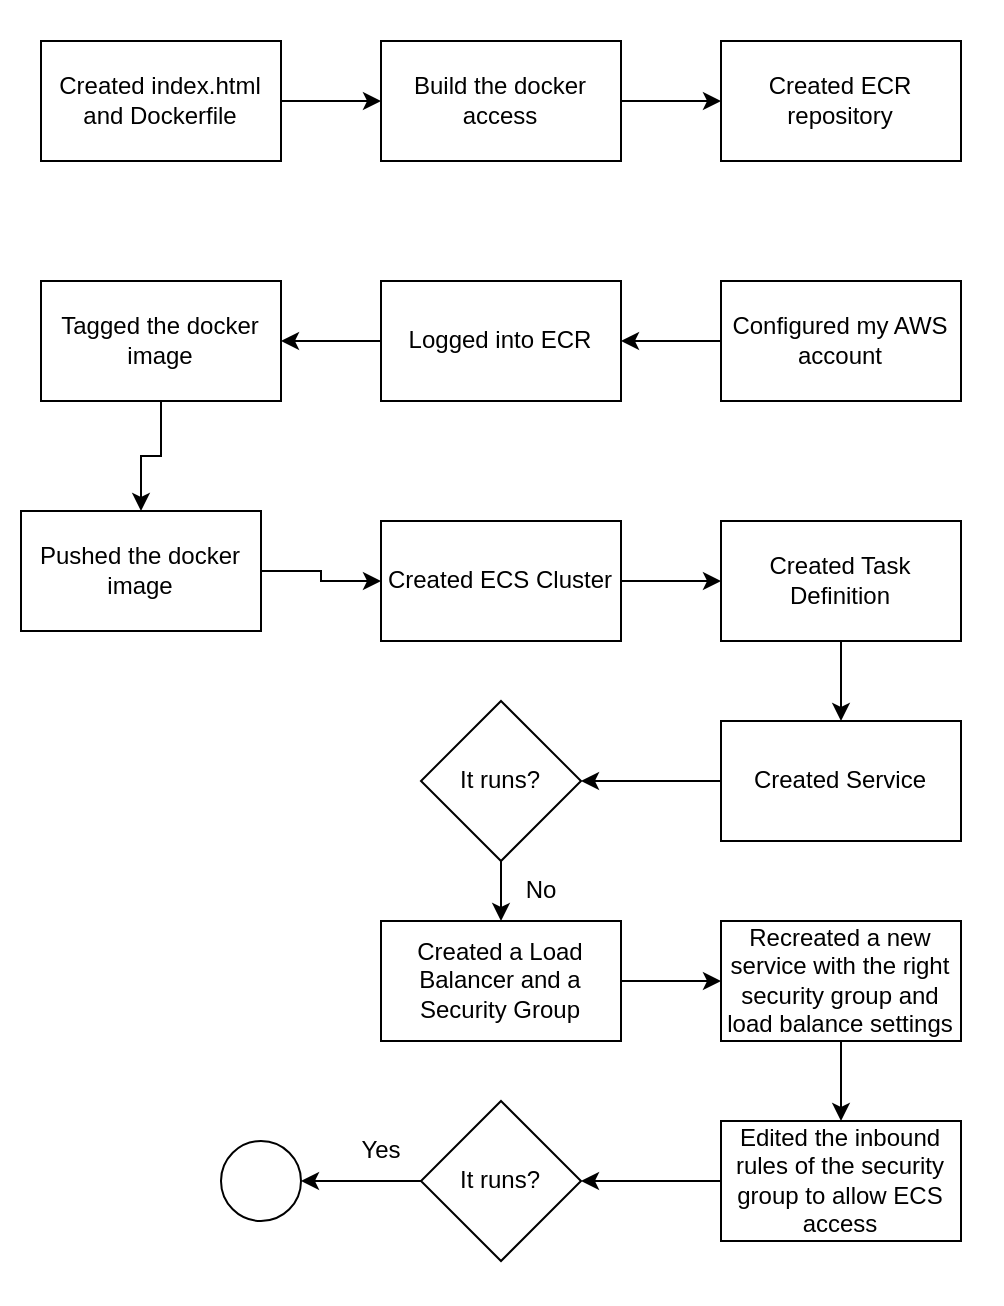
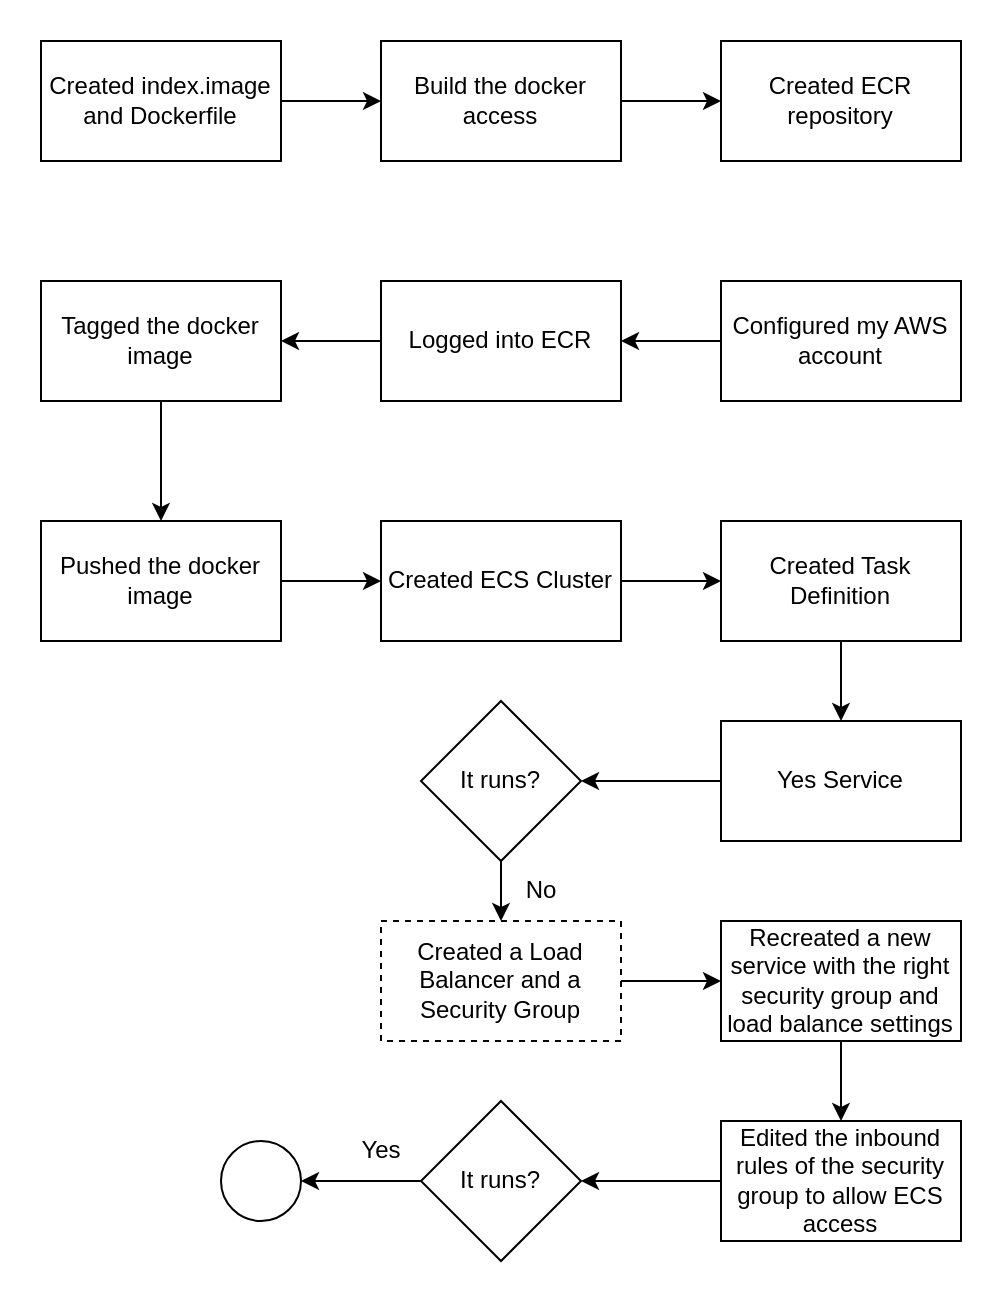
  <mxCell id="0" />
  <mxCell id="1" parent="0" />
  <mxCell id="2" style="edgeStyle=orthogonalEdgeStyle;rounded=0;orthogonalLoop=1;jettySize=auto;html=1;exitX=1;exitY=0.5;exitDx=0;exitDy=0;" parent="1" source="3" target="5" edge="1"><mxGeometry relative="1" as="geometry"><mxPoint x="190" y="50" as="targetPoint" /></mxGeometry></mxCell>
- <mxCell id="3" value="Created index.html&lt;br&gt;and Dockerfile" style="rounded=0;whiteSpace=wrap;html=1;" parent="1" vertex="1"><mxGeometry x="20" y="20" width="120" height="60" as="geometry" /></mxCell>
+ <mxCell id="3" value="Created index.image&lt;br&gt;and Dockerfile" style="rounded=0;whiteSpace=wrap;html=1;" parent="1" vertex="1"><mxGeometry x="20" y="20" width="120" height="60" as="geometry" /></mxCell>
  <mxCell id="4" style="edgeStyle=orthogonalEdgeStyle;rounded=0;orthogonalLoop=1;jettySize=auto;html=1;exitX=1;exitY=0.5;exitDx=0;exitDy=0;" parent="1" source="5" target="6" edge="1"><mxGeometry relative="1" as="geometry"><mxPoint x="360" y="50.222" as="targetPoint" /></mxGeometry></mxCell>
  <mxCell id="5" value="Build the docker access" style="rounded=0;whiteSpace=wrap;html=1;" parent="1" vertex="1"><mxGeometry x="190" y="20" width="120" height="60" as="geometry" /></mxCell>
  <mxCell id="6" value="Created ECR repository" style="rounded=0;whiteSpace=wrap;html=1;" parent="1" vertex="1"><mxGeometry x="360" y="20.002" width="120" height="60" as="geometry" /></mxCell>
  <mxCell id="7" value="" style="edgeStyle=orthogonalEdgeStyle;rounded=0;orthogonalLoop=1;jettySize=auto;html=1;" parent="1" source="8" target="10" edge="1"><mxGeometry relative="1" as="geometry" /></mxCell>
  <mxCell id="8" value="Configured my AWS account" style="whiteSpace=wrap;html=1;rounded=0;" parent="1" vertex="1"><mxGeometry x="360" y="140.002" width="120" height="60" as="geometry" /></mxCell>
  <mxCell id="9" value="" style="edgeStyle=orthogonalEdgeStyle;rounded=0;orthogonalLoop=1;jettySize=auto;html=1;" parent="1" source="10" target="12" edge="1"><mxGeometry relative="1" as="geometry" /></mxCell>
  <mxCell id="10" value="Logged into ECR" style="whiteSpace=wrap;html=1;rounded=0;" parent="1" vertex="1"><mxGeometry x="190" y="140.002" width="120" height="60" as="geometry" /></mxCell>
  <mxCell id="11" value="" style="edgeStyle=orthogonalEdgeStyle;rounded=0;orthogonalLoop=1;jettySize=auto;html=1;" parent="1" source="12" target="14" edge="1"><mxGeometry relative="1" as="geometry" /></mxCell>
  <mxCell id="12" value="Tagged the docker image" style="whiteSpace=wrap;html=1;rounded=0;" parent="1" vertex="1"><mxGeometry x="20" y="140.002" width="120" height="60" as="geometry" /></mxCell>
  <mxCell id="13" value="" style="edgeStyle=orthogonalEdgeStyle;rounded=0;orthogonalLoop=1;jettySize=auto;html=1;" parent="1" source="14" target="16" edge="1"><mxGeometry relative="1" as="geometry" /></mxCell>
- <mxCell id="14" value="Pushed the docker image" style="whiteSpace=wrap;html=1;rounded=0;" parent="1" vertex="1"><mxGeometry x="10" y="255.002" width="120" height="60" as="geometry" /></mxCell>
+ <mxCell id="14" value="Pushed the docker image" style="whiteSpace=wrap;html=1;rounded=0;" parent="1" vertex="1"><mxGeometry x="20" y="260.002" width="120" height="60" as="geometry" /></mxCell>
  <mxCell id="15" value="" style="edgeStyle=orthogonalEdgeStyle;rounded=0;orthogonalLoop=1;jettySize=auto;html=1;" parent="1" source="16" target="18" edge="1"><mxGeometry relative="1" as="geometry" /></mxCell>
  <mxCell id="16" value="Created ECS Cluster" style="whiteSpace=wrap;html=1;rounded=0;" parent="1" vertex="1"><mxGeometry x="190" y="260.002" width="120" height="60" as="geometry" /></mxCell>
  <mxCell id="17" value="" style="edgeStyle=orthogonalEdgeStyle;rounded=0;orthogonalLoop=1;jettySize=auto;html=1;" parent="1" source="18" target="20" edge="1"><mxGeometry relative="1" as="geometry" /></mxCell>
  <mxCell id="18" value="Created Task Definition" style="whiteSpace=wrap;html=1;rounded=0;" parent="1" vertex="1"><mxGeometry x="360" y="260.002" width="120" height="60" as="geometry" /></mxCell>
  <mxCell id="19" value="" style="edgeStyle=orthogonalEdgeStyle;rounded=0;orthogonalLoop=1;jettySize=auto;html=1;" parent="1" source="20" target="22" edge="1"><mxGeometry relative="1" as="geometry" /></mxCell>
- <mxCell id="20" value="Created Service" style="whiteSpace=wrap;html=1;rounded=0;" parent="1" vertex="1"><mxGeometry x="360" y="360.002" width="120" height="60" as="geometry" /></mxCell>
+ <mxCell id="20" value="Yes Service" style="whiteSpace=wrap;html=1;rounded=0;" parent="1" vertex="1"><mxGeometry x="360" y="360.002" width="120" height="60" as="geometry" /></mxCell>
  <mxCell id="21" value="" style="edgeStyle=orthogonalEdgeStyle;rounded=0;orthogonalLoop=1;jettySize=auto;html=1;" parent="1" source="22" target="24" edge="1"><mxGeometry relative="1" as="geometry" /></mxCell>
  <mxCell id="22" value="It runs?" style="rhombus;whiteSpace=wrap;html=1;rounded=0;" parent="1" vertex="1"><mxGeometry x="210" y="350.002" width="80" height="80" as="geometry" /></mxCell>
  <mxCell id="23" value="" style="edgeStyle=orthogonalEdgeStyle;rounded=0;orthogonalLoop=1;jettySize=auto;html=1;" parent="1" source="24" target="27" edge="1"><mxGeometry relative="1" as="geometry" /></mxCell>
- <mxCell id="24" value="Created a Load Balancer and a Security Group" style="whiteSpace=wrap;html=1;rounded=0;" parent="1" vertex="1"><mxGeometry x="190" y="460.002" width="120" height="60" as="geometry" /></mxCell>
+ <mxCell id="24" value="Created a Load Balancer and a Security Group" style="whiteSpace=wrap;html=1;rounded=0;dashed=1;" parent="1" vertex="1"><mxGeometry x="190" y="460.002" width="120" height="60" as="geometry" /></mxCell>
  <mxCell id="25" value="No" style="text;html=1;align=center;verticalAlign=middle;resizable=0;points=[];autosize=1;strokeColor=none;fillColor=none;" parent="1" vertex="1"><mxGeometry x="250" y="430" width="40" height="30" as="geometry" /></mxCell>
  <mxCell id="26" value="" style="edgeStyle=orthogonalEdgeStyle;rounded=0;orthogonalLoop=1;jettySize=auto;html=1;" parent="1" source="27" target="29" edge="1"><mxGeometry relative="1" as="geometry" /></mxCell>
  <mxCell id="27" value="Recreated a new service with the right security group and load balance settings" style="whiteSpace=wrap;html=1;rounded=0;" parent="1" vertex="1"><mxGeometry x="360" y="460.002" width="120" height="60" as="geometry" /></mxCell>
  <mxCell id="28" value="" style="edgeStyle=orthogonalEdgeStyle;rounded=0;orthogonalLoop=1;jettySize=auto;html=1;" parent="1" source="29" target="31" edge="1"><mxGeometry relative="1" as="geometry" /></mxCell>
  <mxCell id="29" value="Edited the inbound rules of the security group to allow ECS access" style="whiteSpace=wrap;html=1;rounded=0;" parent="1" vertex="1"><mxGeometry x="360" y="560.002" width="120" height="60" as="geometry" /></mxCell>
  <mxCell id="30" value="" style="edgeStyle=orthogonalEdgeStyle;rounded=0;orthogonalLoop=1;jettySize=auto;html=1;" parent="1" source="31" edge="1"><mxGeometry relative="1" as="geometry"><mxPoint x="150" y="590.002" as="targetPoint" /></mxGeometry></mxCell>
  <mxCell id="31" value="It runs?" style="rhombus;whiteSpace=wrap;html=1;rounded=0;" parent="1" vertex="1"><mxGeometry x="210" y="550.002" width="80" height="80" as="geometry" /></mxCell>
  <mxCell id="32" value="Yes" style="text;html=1;align=center;verticalAlign=middle;resizable=0;points=[];autosize=1;strokeColor=none;fillColor=none;" parent="1" vertex="1"><mxGeometry x="170" y="560" width="40" height="30" as="geometry" /></mxCell>
  <mxCell id="33" value="" style="ellipse;whiteSpace=wrap;html=1;rounded=0;" parent="1" vertex="1"><mxGeometry x="110" y="570" width="40" height="40" as="geometry" /></mxCell>
